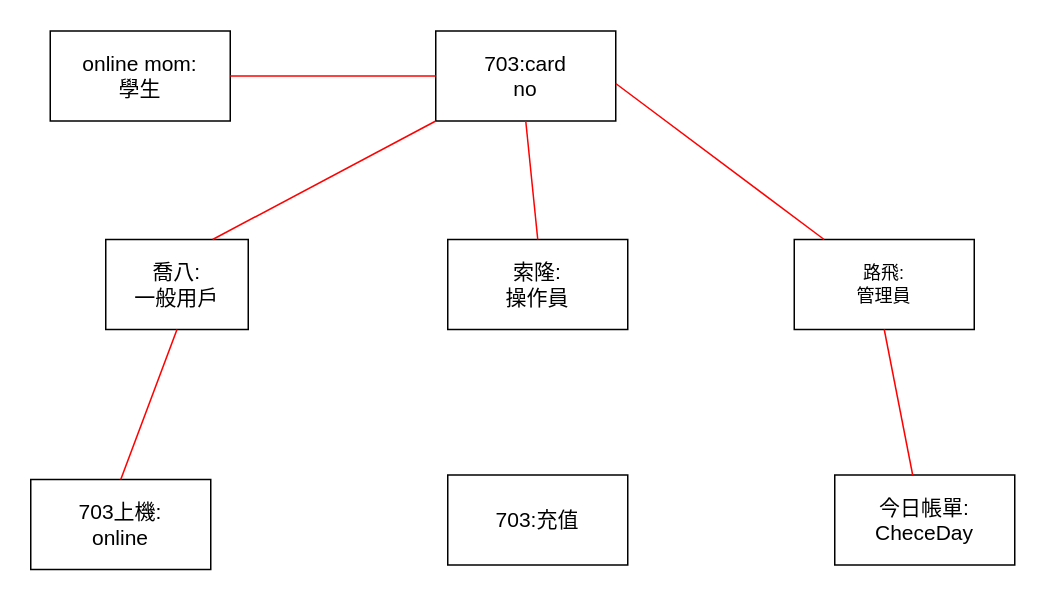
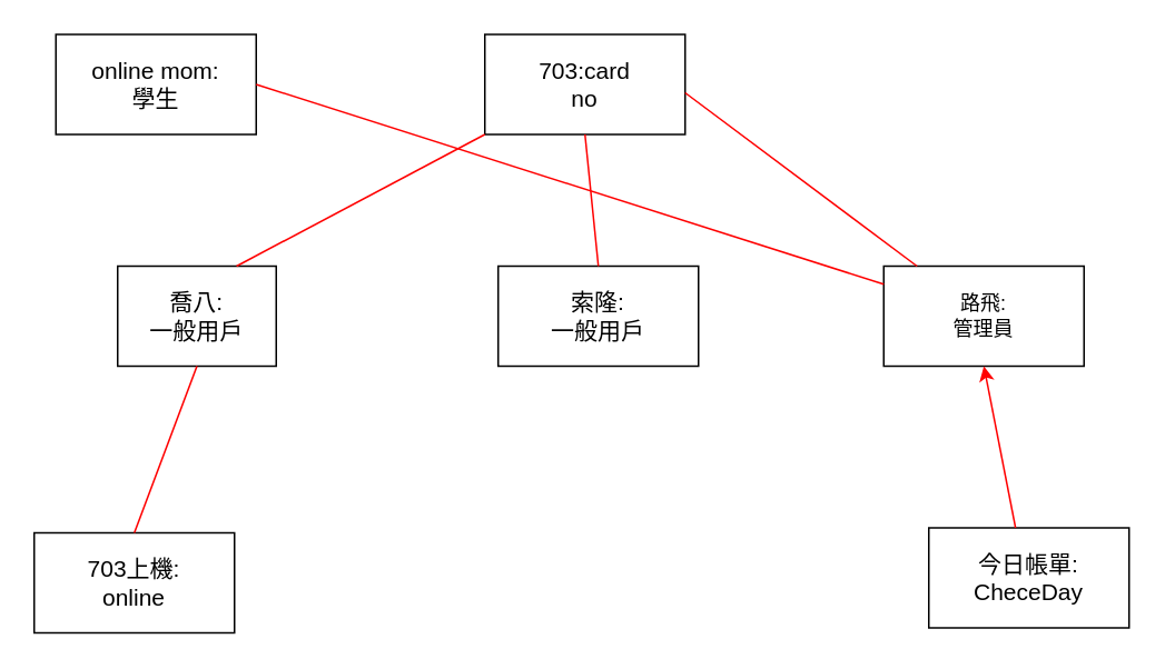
  <mxCell id="0" />
  <mxCell id="1" parent="0" />
  <mxCell id="2" value="&lt;font style=&quot;font-size: 14px;&quot;&gt;703:card&lt;br&gt;no&lt;/font&gt;" style="rounded=0;whiteSpace=wrap;html=1;" vertex="1" parent="1"><mxGeometry x="290" y="20" width="120" height="60" as="geometry" /></mxCell>
  <mxCell id="3" value="&lt;font style=&quot;font-size: 14px;&quot;&gt;online mom:&lt;br&gt;學生&lt;/font&gt;" style="rounded=0;whiteSpace=wrap;html=1;" vertex="1" parent="1"><mxGeometry x="33" y="20" width="120" height="60" as="geometry" /></mxCell>
  <mxCell id="4" value="&lt;font style=&quot;font-size: 14px;&quot;&gt;喬八:&lt;br&gt;一般用戶&lt;/font&gt;" style="rounded=0;whiteSpace=wrap;html=1;" vertex="1" parent="1"><mxGeometry x="70" y="159" width="95" height="60" as="geometry" /></mxCell>
- <mxCell id="5" value="&lt;font style=&quot;font-size: 14px;&quot;&gt;索隆:&lt;br&gt;操作員&lt;/font&gt;" style="rounded=0;whiteSpace=wrap;html=1;" vertex="1" parent="1"><mxGeometry x="298" y="159" width="120" height="60" as="geometry" /></mxCell>
+ <mxCell id="5" value="&lt;font style=&quot;font-size: 14px;&quot;&gt;索隆:&lt;br&gt;一般用戶&lt;/font&gt;" style="rounded=0;whiteSpace=wrap;html=1;" vertex="1" parent="1"><mxGeometry x="298" y="159" width="120" height="60" as="geometry" /></mxCell>
  <mxCell id="6" value="路飛:&lt;br&gt;管理員" style="rounded=0;whiteSpace=wrap;html=1;" vertex="1" parent="1"><mxGeometry x="529" y="159" width="120" height="60" as="geometry" /></mxCell>
  <mxCell id="7" value="&lt;font style=&quot;font-size: 14px;&quot;&gt;703上機:&lt;br&gt;online&lt;/font&gt;" style="rounded=0;whiteSpace=wrap;html=1;" vertex="1" parent="1"><mxGeometry x="20" y="319" width="120" height="60" as="geometry" /></mxCell>
- <mxCell id="8" value="&lt;font style=&quot;font-size: 14px;&quot;&gt;703:充值&lt;/font&gt;" style="rounded=0;whiteSpace=wrap;html=1;" vertex="1" parent="1"><mxGeometry x="298" y="316" width="120" height="60" as="geometry" /></mxCell>
  <mxCell id="9" value="&lt;font style=&quot;font-size: 14px;&quot;&gt;今日帳單:&lt;br&gt;CheceDay&lt;/font&gt;" style="rounded=0;whiteSpace=wrap;html=1;" vertex="1" parent="1"><mxGeometry x="556" y="316" width="120" height="60" as="geometry" /></mxCell>
  <mxCell id="10" value="" style="endArrow=none;html=1;rounded=0;fillColor=#fff2cc;strokeColor=#ff0000;" edge="1" parent="1" target="6"><mxGeometry width="50" height="50" relative="1" as="geometry"><mxPoint x="410" y="55" as="sourcePoint" /><mxPoint x="460" y="5" as="targetPoint" /></mxGeometry></mxCell>
  <mxCell id="11" value="" style="endArrow=none;html=1;rounded=0;entryX=0.5;entryY=0;entryDx=0;entryDy=0;exitX=0.5;exitY=1;exitDx=0;exitDy=0;fillColor=#fff2cc;strokeColor=#ff0000;" edge="1" parent="1" source="2" target="5"><mxGeometry width="50" height="50" relative="1" as="geometry"><mxPoint x="420" y="65" as="sourcePoint" /><mxPoint x="559" y="169" as="targetPoint" /></mxGeometry></mxCell>
- <mxCell id="12" value="" style="endArrow=none;html=1;rounded=0;exitX=0.433;exitY=0;exitDx=0;exitDy=0;exitPerimeter=0;entryX=0.5;entryY=1;entryDx=0;entryDy=0;fillColor=#fff2cc;strokeColor=#ff0000;" edge="1" parent="1" source="9" target="6"><mxGeometry width="50" height="50" relative="1" as="geometry"><mxPoint x="507" y="233" as="sourcePoint" /><mxPoint x="557" y="183" as="targetPoint" /></mxGeometry></mxCell>
+ <mxCell id="12" value="" style="endArrow=classic;html=1;rounded=0;exitX=0.433;exitY=0;exitDx=0;exitDy=0;exitPerimeter=0;entryX=0.5;entryY=1;entryDx=0;entryDy=0;fillColor=#fff2cc;strokeColor=#ff0000;" edge="1" parent="1" source="9" target="6"><mxGeometry width="50" height="50" relative="1" as="geometry"><mxPoint x="507" y="233" as="sourcePoint" /><mxPoint x="557" y="183" as="targetPoint" /></mxGeometry></mxCell>
  <mxCell id="13" value="" style="endArrow=none;html=1;rounded=0;exitX=0.5;exitY=1;exitDx=0;exitDy=0;entryX=0.5;entryY=0;entryDx=0;entryDy=0;fillColor=#fff2cc;strokeColor=#ff0000;" edge="1" parent="1" source="4" target="7"><mxGeometry width="50" height="50" relative="1" as="geometry"><mxPoint x="134" y="233" as="sourcePoint" /><mxPoint x="184" y="183" as="targetPoint" /></mxGeometry></mxCell>
- <mxCell id="14" value="" style="endArrow=none;html=1;rounded=0;exitX=1;exitY=0.5;exitDx=0;exitDy=0;entryX=0;entryY=0.5;entryDx=0;entryDy=0;fillColor=#fff2cc;strokeColor=#ff0000;" edge="1" parent="1" source="3" target="2"><mxGeometry width="50" height="50" relative="1" as="geometry"><mxPoint x="153" y="64" as="sourcePoint" /><mxPoint x="203" y="14" as="targetPoint" /></mxGeometry></mxCell>
+ <mxCell id="14" value="" style="endArrow=none;html=1;rounded=0;exitX=1;exitY=0.5;exitDx=0;exitDy=0;fillColor=#fff2cc;strokeColor=#ff0000;" edge="1" parent="1" source="3" target="6"><mxGeometry width="50" height="50" relative="1" as="geometry"><mxPoint x="153" y="64" as="sourcePoint" /><mxPoint x="203" y="14" as="targetPoint" /></mxGeometry></mxCell>
  <mxCell id="15" value="" style="endArrow=none;html=1;rounded=0;entryX=0;entryY=1;entryDx=0;entryDy=0;exitX=0.75;exitY=0;exitDx=0;exitDy=0;fillColor=#fff2cc;strokeColor=#ff0000;" edge="1" parent="1" source="4" target="2"><mxGeometry width="50" height="50" relative="1" as="geometry"><mxPoint x="134" y="233" as="sourcePoint" /><mxPoint x="184" y="183" as="targetPoint" /></mxGeometry></mxCell>
